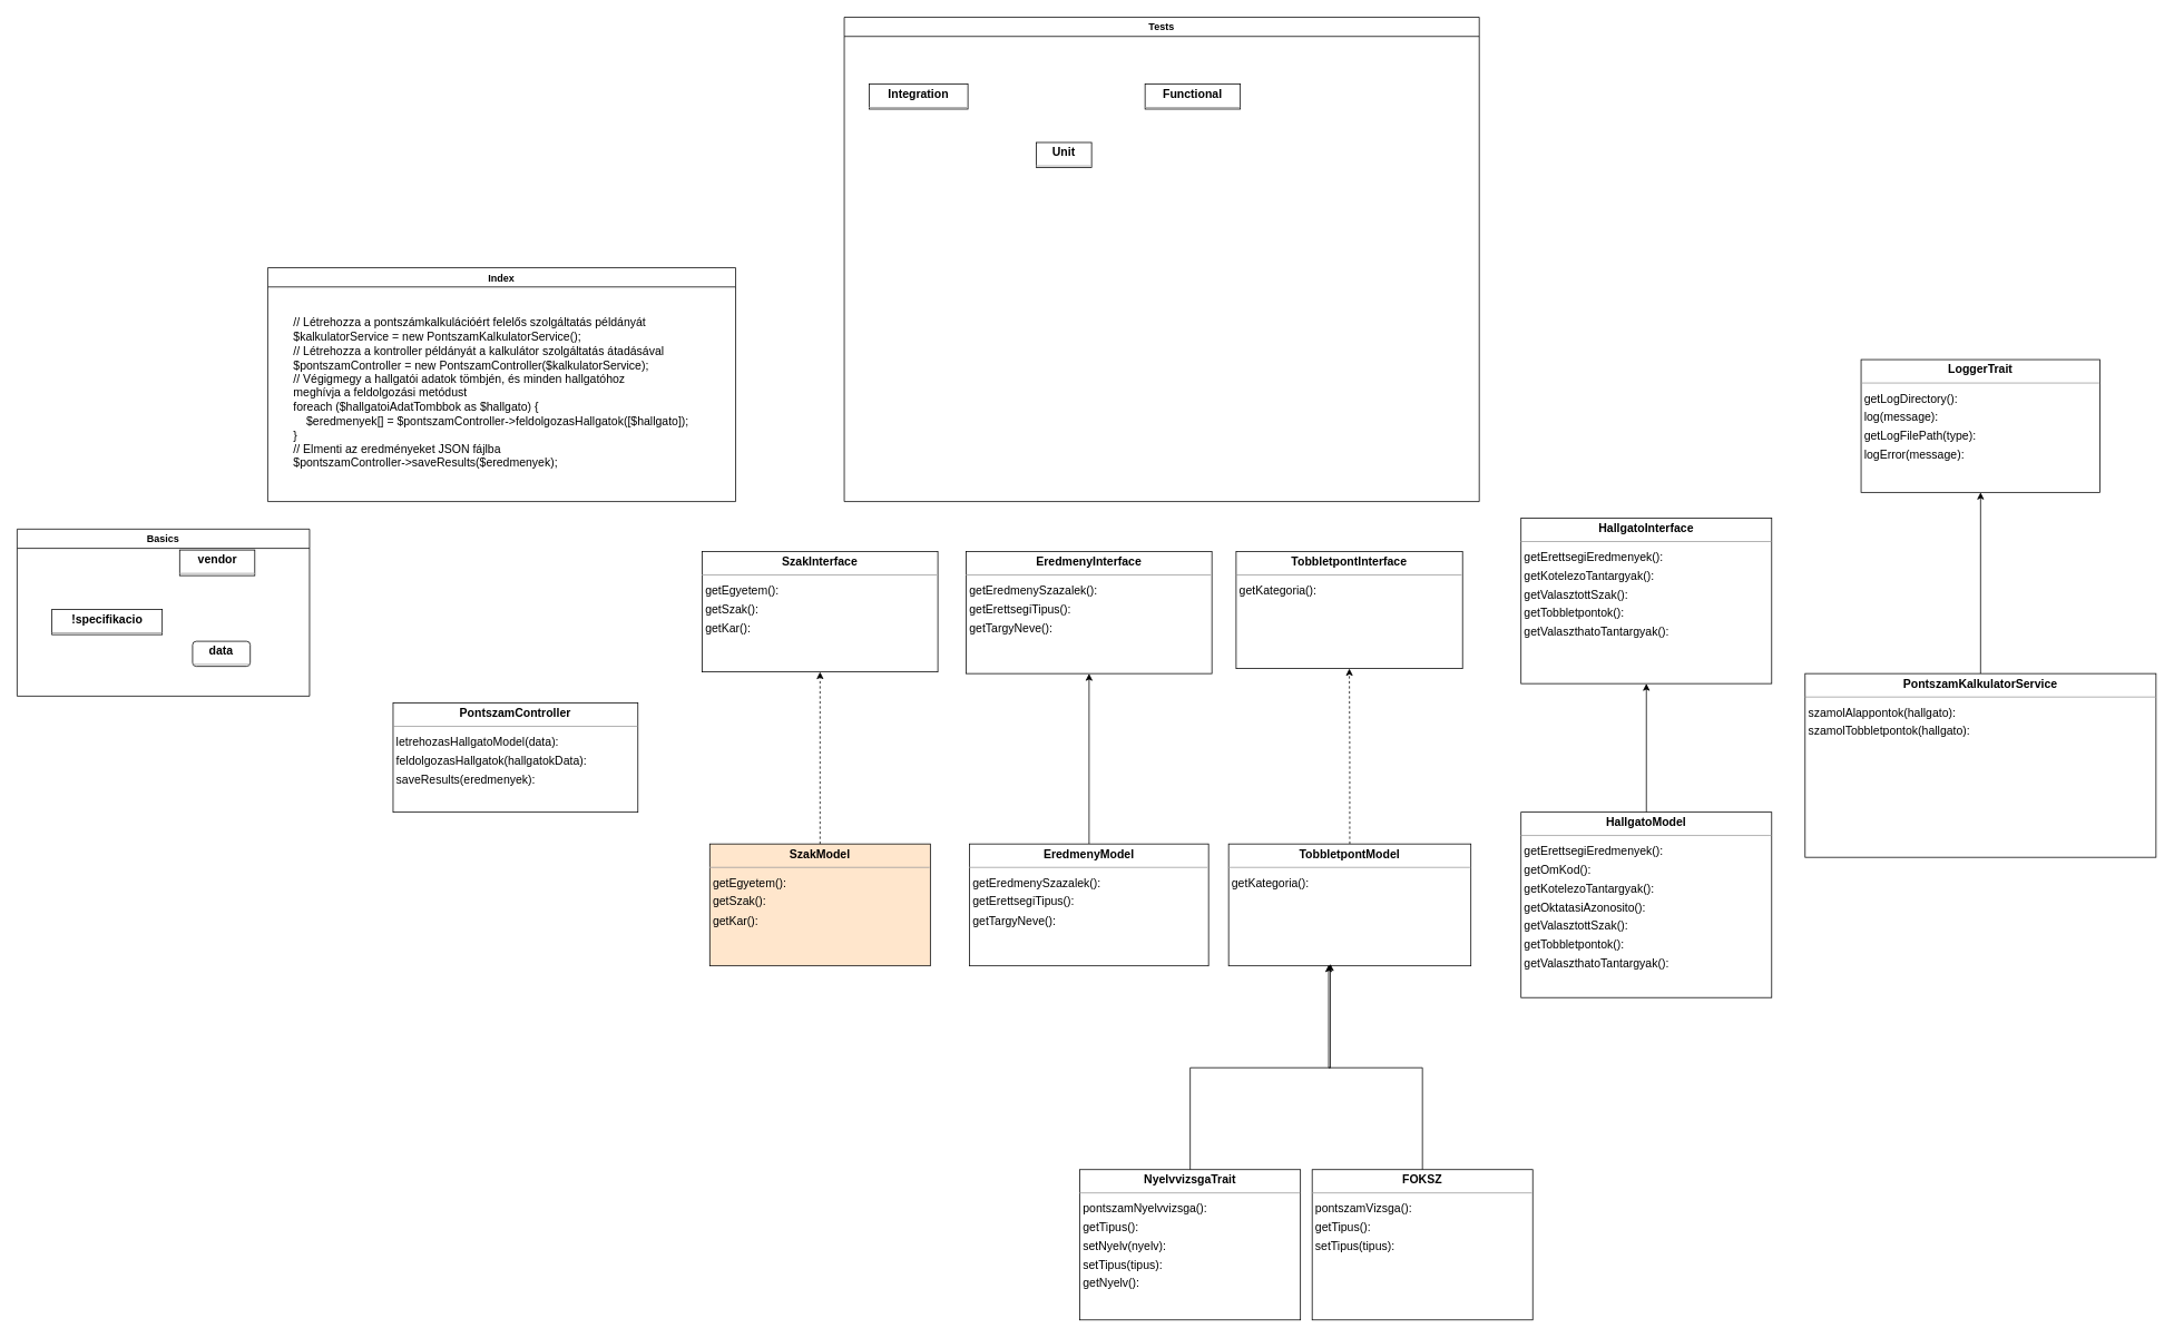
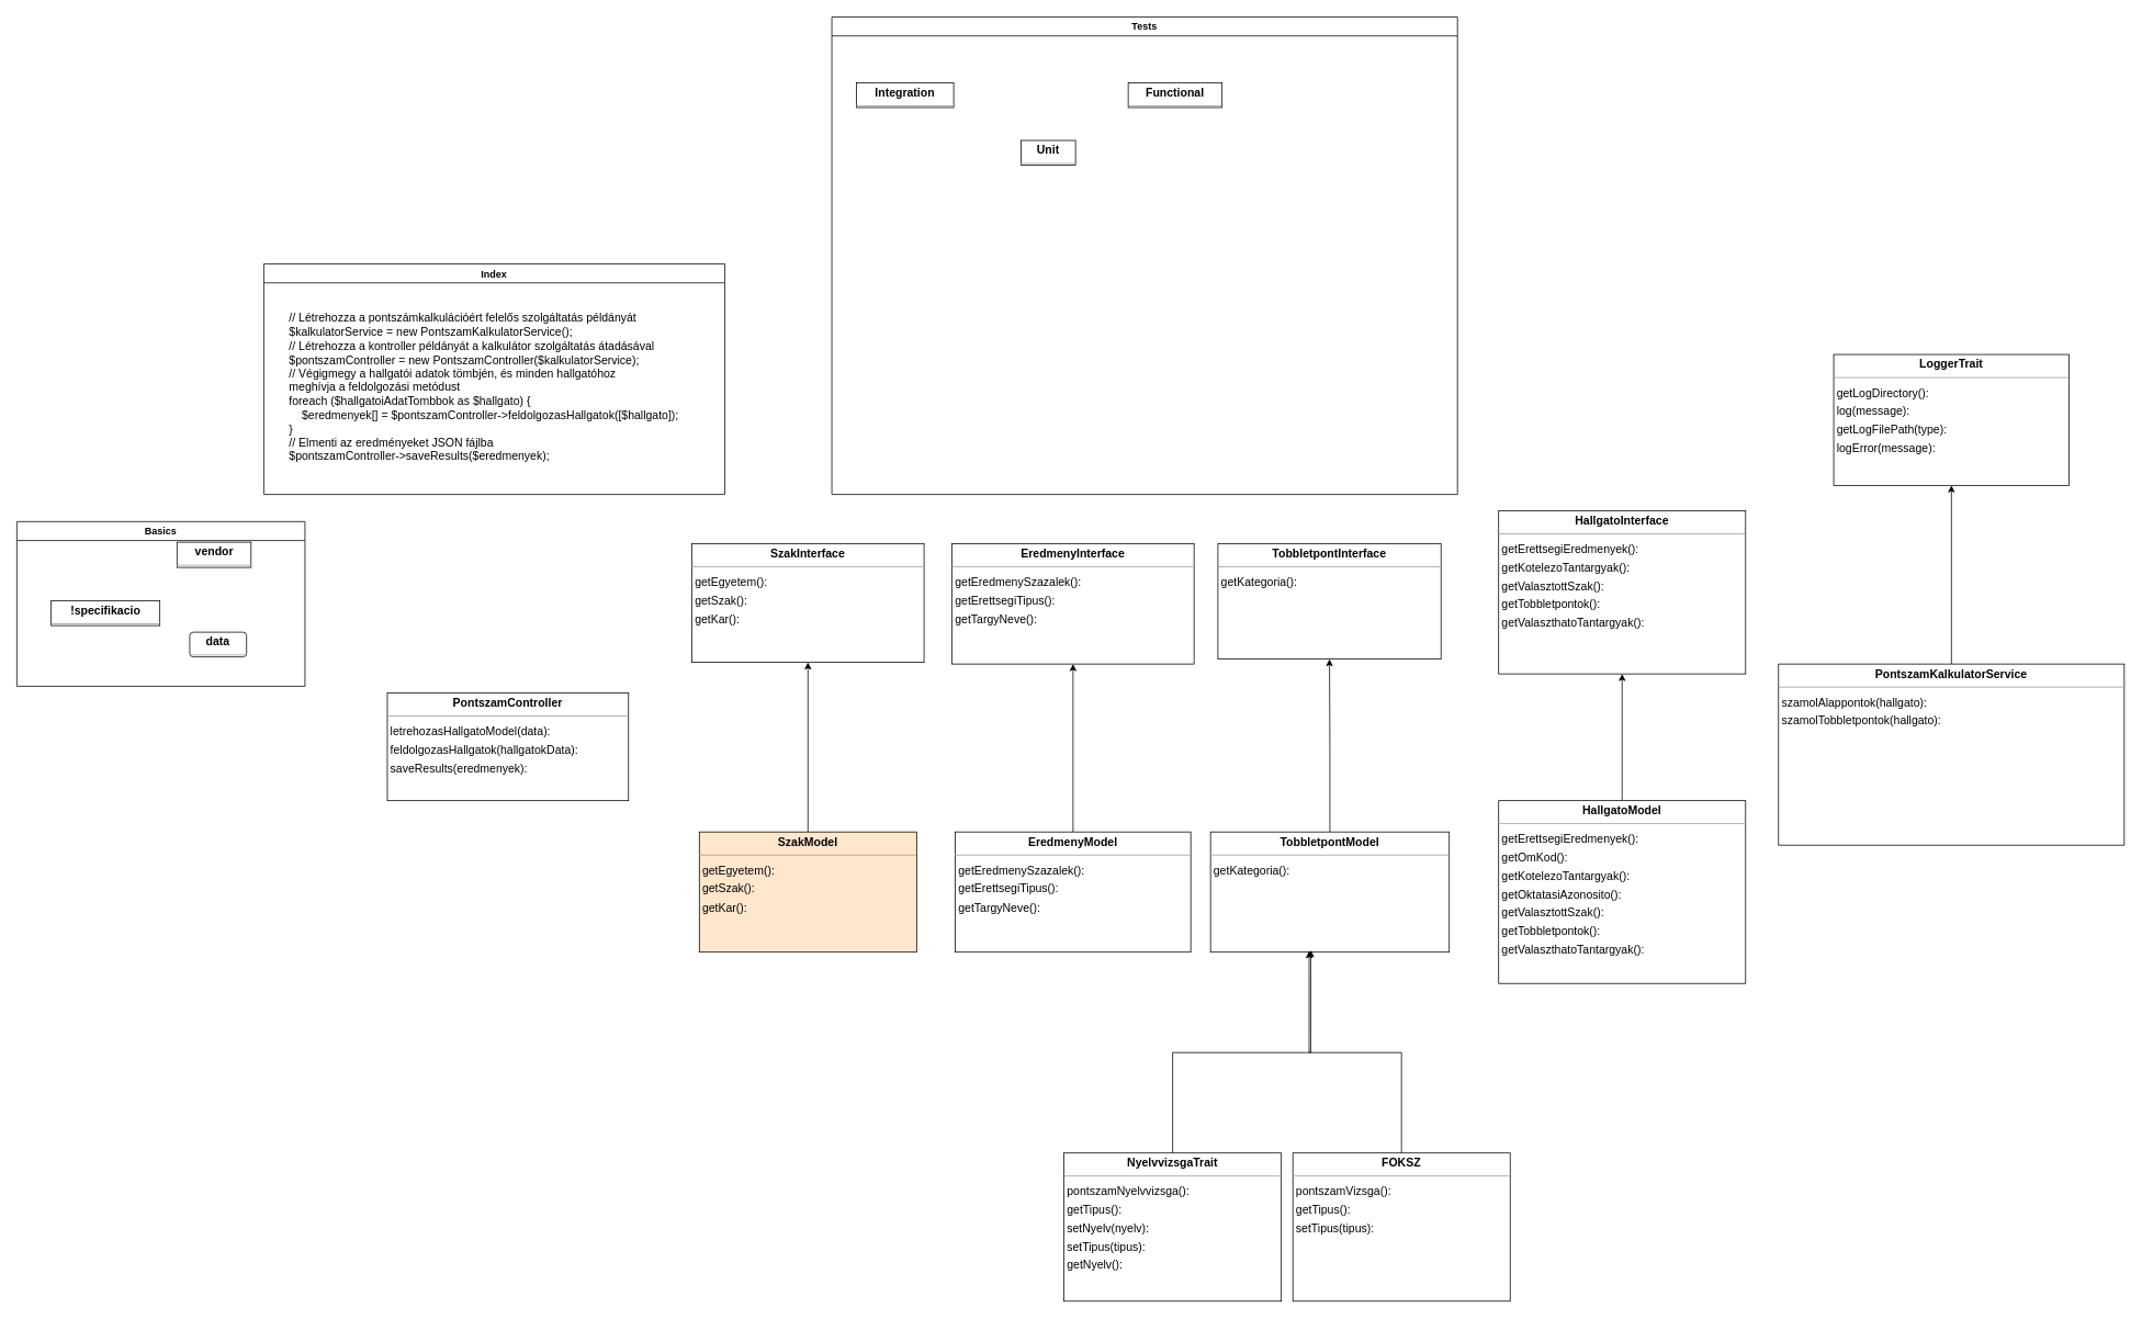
  <mxCell id="0" />
  <mxCell id="1" parent="0" />
  <mxCell id="2" value="&lt;p style=&quot;margin:0px;margin-top:4px;text-align:center;&quot;&gt;&lt;b&gt;EredmenyInterface&lt;/b&gt;&lt;/p&gt;&lt;hr size=&quot;1&quot;/&gt;&lt;p style=&quot;margin:0 0 0 4px;line-height:1.6;&quot;&gt; getEredmenySzazalek(): &lt;br/&gt; getErettsegiTipus(): &lt;br/&gt; getTargyNeve(): &lt;/p&gt;" style="verticalAlign=top;align=left;overflow=fill;fontSize=14;fontFamily=Helvetica;html=1;rounded=0;shadow=0;comic=0;labelBackgroundColor=none;strokeWidth=1;" parent="1" vertex="1"><mxGeometry x="1156" y="660" width="294" height="146" as="geometry" /></mxCell>
  <mxCell id="3" style="edgeStyle=orthogonalEdgeStyle;rounded=0;orthogonalLoop=1;jettySize=auto;html=1;entryX=0.5;entryY=1;entryDx=0;entryDy=0;" edge="1" parent="1" source="4" target="2"><mxGeometry relative="1" as="geometry" /></mxCell>
  <mxCell id="4" value="&lt;p style=&quot;margin:0px;margin-top:4px;text-align:center;&quot;&gt;&lt;b&gt;EredmenyModel&lt;/b&gt;&lt;/p&gt;&lt;hr size=&quot;1&quot;/&gt;&lt;p style=&quot;margin:0 0 0 4px;line-height:1.6;&quot;&gt; getEredmenySzazalek(): &lt;br/&gt; getErettsegiTipus(): &lt;br/&gt; getTargyNeve(): &lt;/p&gt;" style="verticalAlign=top;align=left;overflow=fill;fontSize=14;fontFamily=Helvetica;html=1;rounded=0;shadow=0;comic=0;labelBackgroundColor=none;strokeWidth=1;" parent="1" vertex="1"><mxGeometry x="1160" y="1010" width="286" height="146" as="geometry" /></mxCell>
  <mxCell id="5" value="&lt;p style=&quot;margin:0px;margin-top:4px;text-align:center;&quot;&gt;&lt;b&gt;HallgatoInterface&lt;/b&gt;&lt;/p&gt;&lt;hr size=&quot;1&quot;/&gt;&lt;p style=&quot;margin:0 0 0 4px;line-height:1.6;&quot;&gt; getErettsegiEredmenyek(): &lt;br/&gt; getKotelezoTantargyak(): &lt;br/&gt; getValasztottSzak(): &lt;br/&gt; getTobbletpontok(): &lt;br/&gt; getValaszthatoTantargyak(): &lt;/p&gt;" style="verticalAlign=top;align=left;overflow=fill;fontSize=14;fontFamily=Helvetica;html=1;rounded=0;shadow=0;comic=0;labelBackgroundColor=none;strokeWidth=1;" parent="1" vertex="1"><mxGeometry x="1820" y="620" width="300" height="198" as="geometry" /></mxCell>
  <mxCell id="6" style="edgeStyle=orthogonalEdgeStyle;rounded=0;orthogonalLoop=1;jettySize=auto;html=1;entryX=0.5;entryY=1;entryDx=0;entryDy=0;" edge="1" parent="1" source="7" target="5"><mxGeometry relative="1" as="geometry" /></mxCell>
  <mxCell id="7" value="&lt;p style=&quot;margin:0px;margin-top:4px;text-align:center;&quot;&gt;&lt;b&gt;HallgatoModel&lt;/b&gt;&lt;/p&gt;&lt;hr size=&quot;1&quot;/&gt;&lt;p style=&quot;margin:0 0 0 4px;line-height:1.6;&quot;&gt; getErettsegiEredmenyek(): &lt;br/&gt; getOmKod(): &lt;br/&gt; getKotelezoTantargyak(): &lt;br/&gt; getOktatasiAzonosito(): &lt;br/&gt; getValasztottSzak(): &lt;br/&gt; getTobbletpontok(): &lt;br/&gt; getValaszthatoTantargyak(): &lt;/p&gt;" style="verticalAlign=top;align=left;overflow=fill;fontSize=14;fontFamily=Helvetica;html=1;rounded=0;shadow=0;comic=0;labelBackgroundColor=none;strokeWidth=1;" parent="1" vertex="1"><mxGeometry x="1820" y="972" width="300" height="222" as="geometry" /></mxCell>
  <mxCell id="8" value="&lt;p style=&quot;margin:0px;margin-top:4px;text-align:center;&quot;&gt;&lt;b&gt;LoggerTrait&lt;/b&gt;&lt;/p&gt;&lt;hr size=&quot;1&quot;/&gt;&lt;p style=&quot;margin:0 0 0 4px;line-height:1.6;&quot;&gt; getLogDirectory(): &lt;br/&gt; log(message): &lt;br/&gt; getLogFilePath(type): &lt;br/&gt; logError(message): &lt;/p&gt;" style="verticalAlign=top;align=left;overflow=fill;fontSize=14;fontFamily=Helvetica;html=1;rounded=0;shadow=0;comic=0;labelBackgroundColor=none;strokeWidth=1;" parent="1" vertex="1"><mxGeometry x="2227" y="430" width="286" height="159" as="geometry" /></mxCell>
  <mxCell id="9" value="&lt;p style=&quot;margin:0px;margin-top:4px;text-align:center;&quot;&gt;&lt;b&gt;NyelvvizsgaTrait&lt;/b&gt;&lt;/p&gt;&lt;hr size=&quot;1&quot;/&gt;&lt;p style=&quot;margin:0 0 0 4px;line-height:1.6;&quot;&gt; pontszamNyelvvizsga(): &lt;br/&gt; getTipus(): &lt;br/&gt; setNyelv(nyelv): &lt;br/&gt; setTipus(tipus): &lt;br/&gt; getNyelv(): &lt;/p&gt;" style="verticalAlign=top;align=left;overflow=fill;fontSize=14;fontFamily=Helvetica;html=1;rounded=0;shadow=0;comic=0;labelBackgroundColor=none;strokeWidth=1;" parent="1" vertex="1"><mxGeometry x="1292" y="1400" width="264" height="180" as="geometry" /></mxCell>
  <mxCell id="10" value="&lt;p style=&quot;margin:0px;margin-top:4px;text-align:center;&quot;&gt;&lt;b&gt;PontszamController&lt;/b&gt;&lt;/p&gt;&lt;hr size=&quot;1&quot;/&gt;&lt;p style=&quot;margin:0 0 0 4px;line-height:1.6;&quot;&gt; letrehozasHallgatoModel(data): &lt;br/&gt; feldolgozasHallgatok(hallgatokData): &lt;br/&gt; saveResults(eredmenyek): &lt;/p&gt;" style="verticalAlign=top;align=left;overflow=fill;fontSize=14;fontFamily=Helvetica;html=1;rounded=0;shadow=0;comic=0;labelBackgroundColor=none;strokeWidth=1;" parent="1" vertex="1"><mxGeometry x="470" y="841" width="293" height="131" as="geometry" /></mxCell>
  <mxCell id="11" style="edgeStyle=orthogonalEdgeStyle;rounded=0;orthogonalLoop=1;jettySize=auto;html=1;entryX=0.5;entryY=1;entryDx=0;entryDy=0;" edge="1" parent="1" source="12" target="8"><mxGeometry relative="1" as="geometry" /></mxCell>
  <mxCell id="12" value="&lt;p style=&quot;margin:0px;margin-top:4px;text-align:center;&quot;&gt;&lt;b&gt;PontszamKalkulatorService&lt;/b&gt;&lt;/p&gt;&lt;hr size=&quot;1&quot;/&gt;&lt;p style=&quot;margin:0 0 0 4px;line-height:1.6;&quot;&gt; szamolAlappontok(hallgato): &lt;br/&gt; szamolTobbletpontok(hallgato): &lt;/p&gt;" style="verticalAlign=top;align=left;overflow=fill;fontSize=14;fontFamily=Helvetica;html=1;rounded=0;shadow=0;comic=0;labelBackgroundColor=none;strokeWidth=1;" parent="1" vertex="1"><mxGeometry x="2160" y="806" width="420" height="220" as="geometry" /></mxCell>
  <mxCell id="13" value="&lt;p style=&quot;margin:0px;margin-top:4px;text-align:center;&quot;&gt;&lt;b&gt;SzakInterface&lt;/b&gt;&lt;/p&gt;&lt;hr size=&quot;1&quot;/&gt;&lt;p style=&quot;margin:0 0 0 4px;line-height:1.6;&quot;&gt; getEgyetem(): &lt;br/&gt; getSzak(): &lt;br/&gt; getKar(): &lt;/p&gt;" style="verticalAlign=top;align=left;overflow=fill;fontSize=14;fontFamily=Helvetica;html=1;rounded=0;shadow=0;comic=0;labelBackgroundColor=none;strokeWidth=1;" parent="1" vertex="1"><mxGeometry x="840" y="660" width="282" height="144" as="geometry" /></mxCell>
- <mxCell id="14" style="edgeStyle=orthogonalEdgeStyle;rounded=0;orthogonalLoop=1;jettySize=auto;html=1;entryX=0.5;entryY=1;entryDx=0;entryDy=0;dashed=1;" edge="1" parent="1" source="15" target="13"><mxGeometry relative="1" as="geometry" /></mxCell>
+ <mxCell id="14" style="edgeStyle=orthogonalEdgeStyle;rounded=0;orthogonalLoop=1;jettySize=auto;html=1;entryX=0.5;entryY=1;entryDx=0;entryDy=0;" edge="1" parent="1" source="15" target="13"><mxGeometry relative="1" as="geometry" /></mxCell>
  <mxCell id="15" value="&lt;p style=&quot;margin:0px;margin-top:4px;text-align:center;&quot;&gt;&lt;b&gt;SzakModel&lt;/b&gt;&lt;/p&gt;&lt;hr size=&quot;1&quot;/&gt;&lt;p style=&quot;margin:0 0 0 4px;line-height:1.6;&quot;&gt; getEgyetem(): &lt;br/&gt; getSzak(): &lt;br/&gt; getKar(): &lt;/p&gt;" style="verticalAlign=top;align=left;overflow=fill;fontSize=14;fontFamily=Helvetica;html=1;rounded=0;shadow=0;comic=0;labelBackgroundColor=none;strokeWidth=1;fillColor=#ffe6cc;" parent="1" vertex="1"><mxGeometry x="849" y="1010" width="264" height="146" as="geometry" /></mxCell>
  <mxCell id="16" value="&lt;p style=&quot;margin:0px;margin-top:4px;text-align:center;&quot;&gt;&lt;b&gt;TobbletpontInterface&lt;/b&gt;&lt;/p&gt;&lt;hr size=&quot;1&quot;/&gt;&lt;p style=&quot;margin:0 0 0 4px;line-height:1.6;&quot;&gt; getKategoria(): &lt;/p&gt;" style="verticalAlign=top;align=left;overflow=fill;fontSize=14;fontFamily=Helvetica;html=1;rounded=0;shadow=0;comic=0;labelBackgroundColor=none;strokeWidth=1;" parent="1" vertex="1"><mxGeometry x="1479" y="660" width="271" height="140" as="geometry" /></mxCell>
- <mxCell id="17" style="edgeStyle=orthogonalEdgeStyle;rounded=0;orthogonalLoop=1;jettySize=auto;html=1;entryX=0.5;entryY=1;entryDx=0;entryDy=0;dashed=1;" edge="1" parent="1" source="18" target="16"><mxGeometry relative="1" as="geometry" /></mxCell>
+ <mxCell id="17" style="edgeStyle=orthogonalEdgeStyle;rounded=0;orthogonalLoop=1;jettySize=auto;html=1;entryX=0.5;entryY=1;entryDx=0;entryDy=0;" edge="1" parent="1" source="18" target="16"><mxGeometry relative="1" as="geometry" /></mxCell>
  <mxCell id="18" value="&lt;p style=&quot;margin:0px;margin-top:4px;text-align:center;&quot;&gt;&lt;b&gt;TobbletpontModel&lt;/b&gt;&lt;/p&gt;&lt;hr size=&quot;1&quot;/&gt;&lt;p style=&quot;margin:0 0 0 4px;line-height:1.6;&quot;&gt; getKategoria(): &lt;/p&gt;" style="verticalAlign=top;align=left;overflow=fill;fontSize=14;fontFamily=Helvetica;html=1;rounded=0;shadow=0;comic=0;labelBackgroundColor=none;strokeWidth=1;" parent="1" vertex="1"><mxGeometry x="1470" y="1010" width="290" height="146" as="geometry" /></mxCell>
  <mxCell id="19" value="&lt;p style=&quot;margin:0px;margin-top:4px;text-align:center;&quot;&gt;&lt;b&gt;FOKSZ&lt;/b&gt;&lt;/p&gt;&lt;hr size=&quot;1&quot;&gt;&lt;p style=&quot;margin:0 0 0 4px;line-height:1.6;&quot;&gt; pontszamVizsga(): &lt;br&gt; getTipus():&lt;br&gt; setTipus(tipus):&lt;br&gt;&lt;/p&gt;" style="verticalAlign=top;align=left;overflow=fill;fontSize=14;fontFamily=Helvetica;html=1;rounded=0;shadow=0;comic=0;labelBackgroundColor=none;strokeWidth=1;" vertex="1" parent="1"><mxGeometry x="1570" y="1400" width="264" height="180" as="geometry" /></mxCell>
  <mxCell id="20" value="Tests" style="swimlane;whiteSpace=wrap;html=1;" vertex="1" parent="1"><mxGeometry x="1010" y="20" width="760" height="580" as="geometry" /></mxCell>
  <mxCell id="21" value="&lt;p style=&quot;margin:0px;margin-top:4px;text-align:center;&quot;&gt;&lt;b&gt;Integration&lt;/b&gt;&lt;/p&gt;&lt;hr size=&quot;1&quot;/&gt;" style="verticalAlign=top;align=left;overflow=fill;fontSize=14;fontFamily=Helvetica;html=1;rounded=0;shadow=0;comic=0;labelBackgroundColor=none;strokeWidth=1;" parent="20" vertex="1"><mxGeometry x="30" y="80" width="118" height="30" as="geometry" /></mxCell>
  <mxCell id="22" value="&lt;p style=&quot;margin:0px;margin-top:4px;text-align:center;&quot;&gt;&lt;b&gt;Unit&lt;/b&gt;&lt;/p&gt;&lt;hr size=&quot;1&quot;/&gt;" style="verticalAlign=top;align=left;overflow=fill;fontSize=14;fontFamily=Helvetica;html=1;rounded=0;shadow=0;comic=0;labelBackgroundColor=none;strokeWidth=1;" parent="20" vertex="1"><mxGeometry x="230" y="150" width="66" height="30" as="geometry" /></mxCell>
  <mxCell id="23" value="&lt;p style=&quot;margin:0px;margin-top:4px;text-align:center;&quot;&gt;&lt;b&gt;Functional&lt;/b&gt;&lt;/p&gt;&lt;hr size=&quot;1&quot;/&gt;" style="verticalAlign=top;align=left;overflow=fill;fontSize=14;fontFamily=Helvetica;html=1;rounded=0;shadow=0;comic=0;labelBackgroundColor=none;strokeWidth=1;" parent="20" vertex="1"><mxGeometry x="360" y="80" width="114" height="30" as="geometry" /></mxCell>
  <mxCell id="24" value="Basics" style="swimlane;whiteSpace=wrap;html=1;" vertex="1" parent="1"><mxGeometry x="20" y="633" width="350" height="200" as="geometry" /></mxCell>
  <mxCell id="25" value="&lt;p style=&quot;margin:0px;margin-top:4px;text-align:center;&quot;&gt;&lt;b&gt;data&lt;/b&gt;&lt;/p&gt;&lt;hr size=&quot;1&quot;/&gt;" style="verticalAlign=top;align=left;overflow=fill;fontSize=14;fontFamily=Helvetica;html=1;shadow=0;comic=0;labelBackgroundColor=none;strokeWidth=1;rounded=1;" parent="24" vertex="1"><mxGeometry x="210" y="134.34" width="69" height="30" as="geometry" /></mxCell>
  <mxCell id="26" value="&lt;p style=&quot;margin:0px;margin-top:4px;text-align:center;&quot;&gt;&lt;b&gt;!specifikacio&lt;/b&gt;&lt;/p&gt;&lt;hr size=&quot;1&quot;/&gt;" style="verticalAlign=top;align=left;overflow=fill;fontSize=14;fontFamily=Helvetica;html=1;rounded=0;shadow=0;comic=0;labelBackgroundColor=none;strokeWidth=1;" parent="24" vertex="1"><mxGeometry x="41.67" y="96.34" width="132" height="30" as="geometry" /></mxCell>
  <mxCell id="27" value="&lt;p style=&quot;margin:0px;margin-top:4px;text-align:center;&quot;&gt;&lt;b&gt;vendor&lt;/b&gt;&lt;/p&gt;&lt;hr size=&quot;1&quot;/&gt;" style="verticalAlign=top;align=left;overflow=fill;fontSize=14;fontFamily=Helvetica;html=1;rounded=0;shadow=0;comic=0;labelBackgroundColor=none;strokeWidth=1;" parent="24" vertex="1"><mxGeometry x="194.5" y="25" width="90" height="30.68" as="geometry" /></mxCell>
  <mxCell id="28" style="edgeStyle=orthogonalEdgeStyle;rounded=0;orthogonalLoop=1;jettySize=auto;html=1;entryX=0.42;entryY=0.984;entryDx=0;entryDy=0;entryPerimeter=0;" edge="1" parent="1" source="9" target="18"><mxGeometry relative="1" as="geometry" /></mxCell>
  <mxCell id="29" style="edgeStyle=orthogonalEdgeStyle;rounded=0;orthogonalLoop=1;jettySize=auto;html=1;entryX=0.413;entryY=0.992;entryDx=0;entryDy=0;entryPerimeter=0;" edge="1" parent="1" source="19" target="18"><mxGeometry relative="1" as="geometry" /></mxCell>
  <mxCell id="30" value="Index" style="swimlane;" vertex="1" parent="1"><mxGeometry x="320" y="320" width="560" height="280" as="geometry" /></mxCell>
  <mxCell id="31" value="&lt;div&gt;&lt;font style=&quot;font-size: 14px;&quot;&gt;// Létrehozza a pontszámkalkulációért felelős szolgáltatás példányát&lt;/font&gt;&lt;/div&gt;&lt;div&gt;&lt;font style=&quot;font-size: 14px;&quot;&gt;$kalkulatorService = new PontszamKalkulatorService();&lt;/font&gt;&lt;/div&gt;&lt;div&gt;&lt;font style=&quot;font-size: 14px;&quot;&gt;// Létrehozza a kontroller példányát a kalkulátor szolgáltatás átadásával&lt;/font&gt;&lt;/div&gt;&lt;div&gt;&lt;font style=&quot;font-size: 14px;&quot;&gt;$pontszamController = new PontszamController($kalkulatorService);&lt;/font&gt;&lt;/div&gt;&lt;div&gt;&lt;font style=&quot;font-size: 14px;&quot;&gt;&lt;div style=&quot;&quot;&gt;// Végigmegy a hallgatói adatok tömbjén, és minden hallgatóhoz &lt;br&gt;meghívja a feldolgozási metódust&lt;/div&gt;&lt;div style=&quot;&quot;&gt;foreach ($hallgatoiAdatTombbok as $hallgato) {&lt;/div&gt;&lt;div style=&quot;&quot;&gt;&amp;nbsp; &amp;nbsp; $eredmenyek[] = $pontszamController-&amp;gt;feldolgozasHallgatok([$hallgato]);&lt;/div&gt;&lt;div style=&quot;&quot;&gt;}&lt;/div&gt;&lt;div style=&quot;&quot;&gt;// Elmenti az eredményeket JSON fájlba&lt;/div&gt;&lt;div style=&quot;&quot;&gt;$pontszamController-&amp;gt;saveResults($eredmenyek);&lt;/div&gt;&lt;/font&gt;&lt;/div&gt;" style="text;html=1;align=left;verticalAlign=middle;resizable=0;points=[];autosize=1;strokeColor=none;fillColor=none;" vertex="1" parent="30"><mxGeometry x="29" y="50" width="500" height="200" as="geometry" /></mxCell>
